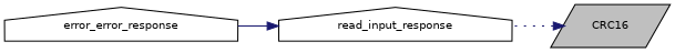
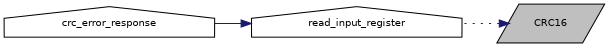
  digraph {
    rankdir=RL
    node [color=black fillcolor=white fontname=Helvetica fontsize=10 shape=house style=filled]
    edge [color=midnightblue dir=back fontname=Helvetica fontsize=10 labelfontname=Helvetica labelfontsize=10]
    n1 [fillcolor=grey75 fontcolor=black height=0.2 label=CRC16 shape=parallelogram width=0.4]
-   n2 [height=0.2 label=read_input_response width=0.4]
-   n3 [height=0.2 label=error_error_response width=0.4]
+   n2 [height=0.2 label=read_input_register width=0.4]
+   n3 [height=0.2 label=crc_error_response width=0.4]
    n1 -> n2 [style=dotted]
    n2 -> n3 [style=solid]
  }
